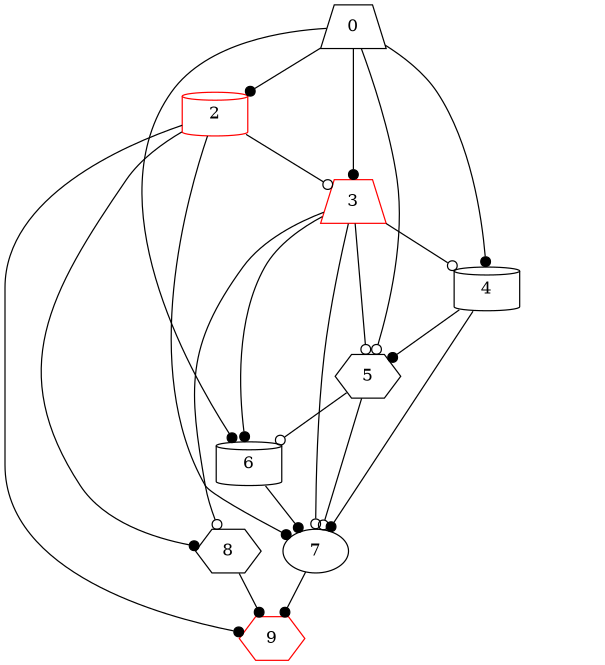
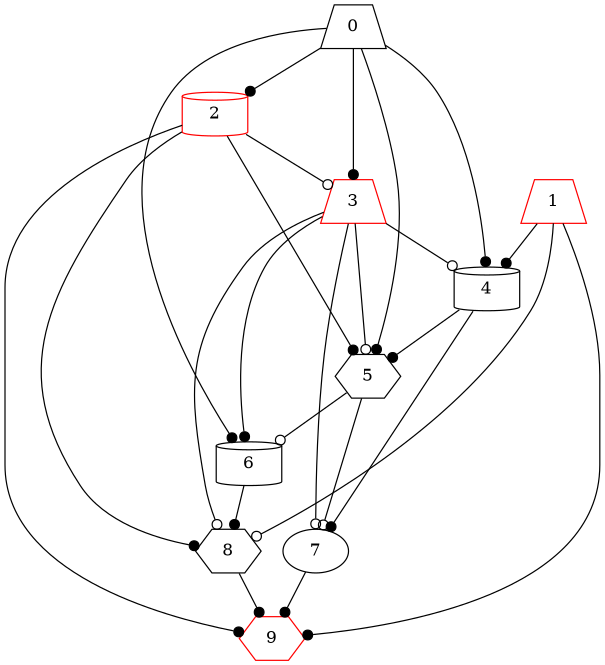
  digraph {
    "Duplicate states"=0
    GraphType=Random
    "Max states in OPEN"=0
    Modes="120000ms; topo-ordered tasks, ; Pruning: task equivalence, fixed order ready list, ; F-value: ; Optimisation: best schedule length (SL) optimisation on equal, "
    NumberOfTasks=10
    "Pruned using list schedule length"=12
    "States removed from OPEN"=0
    TargetSystem="Homogeneous-2"
    "Time to schedule (ms)"=94
    "Total idle time"=72
    "Total schedule length"=123
    "Total sequential time"=160
    "Total states created"=24
    node [Processor=0 "Start time"=0 Weight=22 color=black shape=trapezium]
    edge [Weight=9 arrowhead=dot]
    0 ["Finish time"=13 Weight=13]
    2 ["Finish time"=20 "Start time"=13 Weight=7 color=red shape=cylinder]
    3 ["Finish time"=38 "Start time"=20 Weight=18 color=red]
    4 ["Finish time"=58 "Start time"=38 Weight=20 shape=cylinder]
    5 ["Finish time"=80 "Start time"=58 shape=hexagon]
    6 ["Finish time"=102 "Start time"=80 shape=cylinder]
    8 ["Finish time"=109 "Start time"=102 Weight=7 shape=hexagon]
    9 ["Finish time"=123 Processor=1 "Start time"=116 Weight=7 color=red shape=hexagon]
    7 ["Finish time"=111 Processor=1 "Start time"=89 shape=ellipse]
+   1 ["Finish time"=22 Processor=1 color=red]
    0 -> 2 [Weight=10]
    0 -> 3 [Weight=10]
    0 -> 4 [Weight=8]
-   0 -> 5 [Weight=8 arrowhead=odot]
+   0 -> 5 [Weight=8]
    0 -> 6 [Weight=3]
    2 -> 3 [Weight=10 arrowhead=odot]
-   2 -> 7 [Weight=5]
+   2 -> 5 [Weight=5]
    2 -> 8 [Weight=3]
    2 -> 9 [Weight=5]
    3 -> 4 [arrowhead=odot]
    3 -> 5 [Weight=6 arrowhead=odot]
    3 -> 6 [Weight=2]
    3 -> 8 [arrowhead=odot]
    3 -> 7 [arrowhead=odot]
    4 -> 5 [Weight=6]
    4 -> 7 [Weight=8]
    5 -> 6 [arrowhead=odot]
    5 -> 7 [arrowhead=odot]
-   6 -> 7 [Weight=3]
+   6 -> 8 [Weight=3]
    8 -> 9 [Weight=7]
    7 -> 9 [Weight=7]
+   1 -> 4 [Weight=3]
+   1 -> 8 [Weight=4 arrowhead=odot]
+   1 -> 9 [Weight=7]
  }
